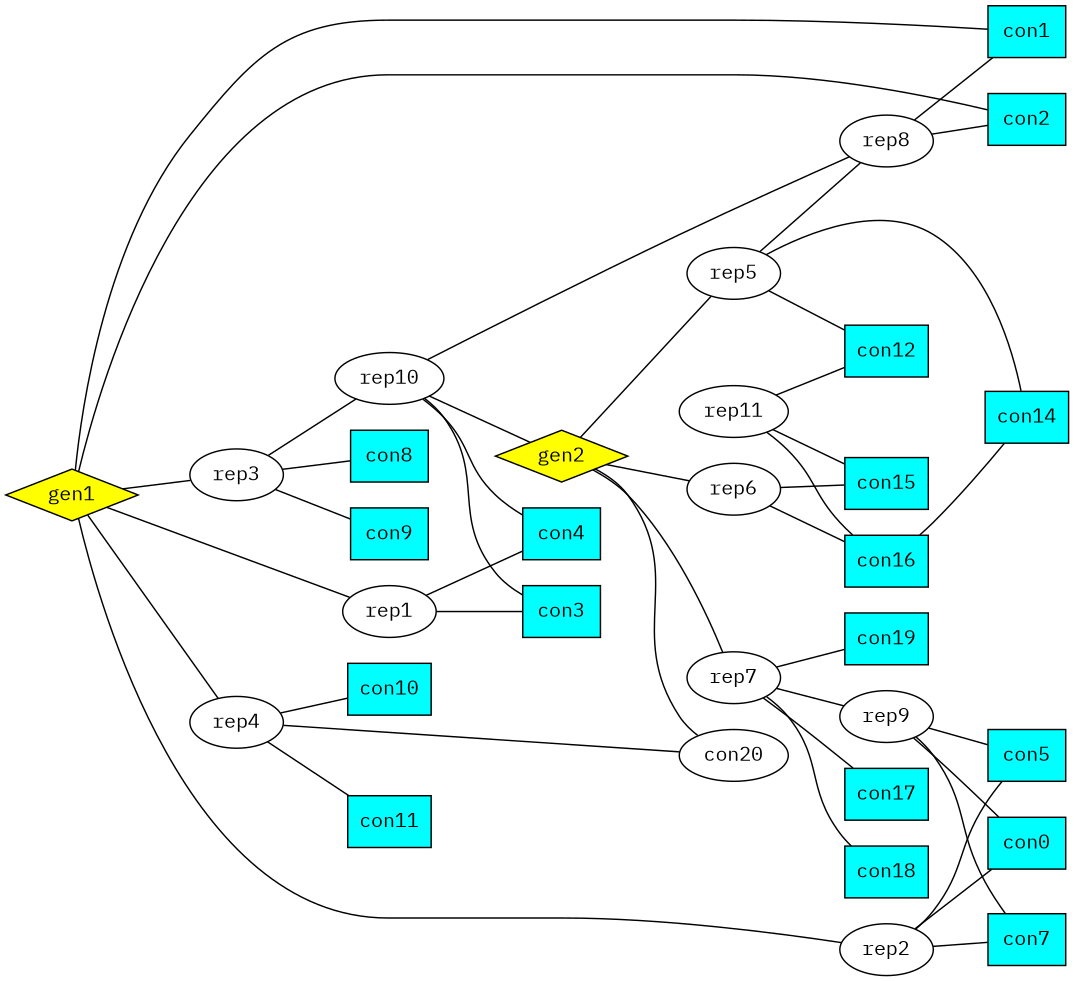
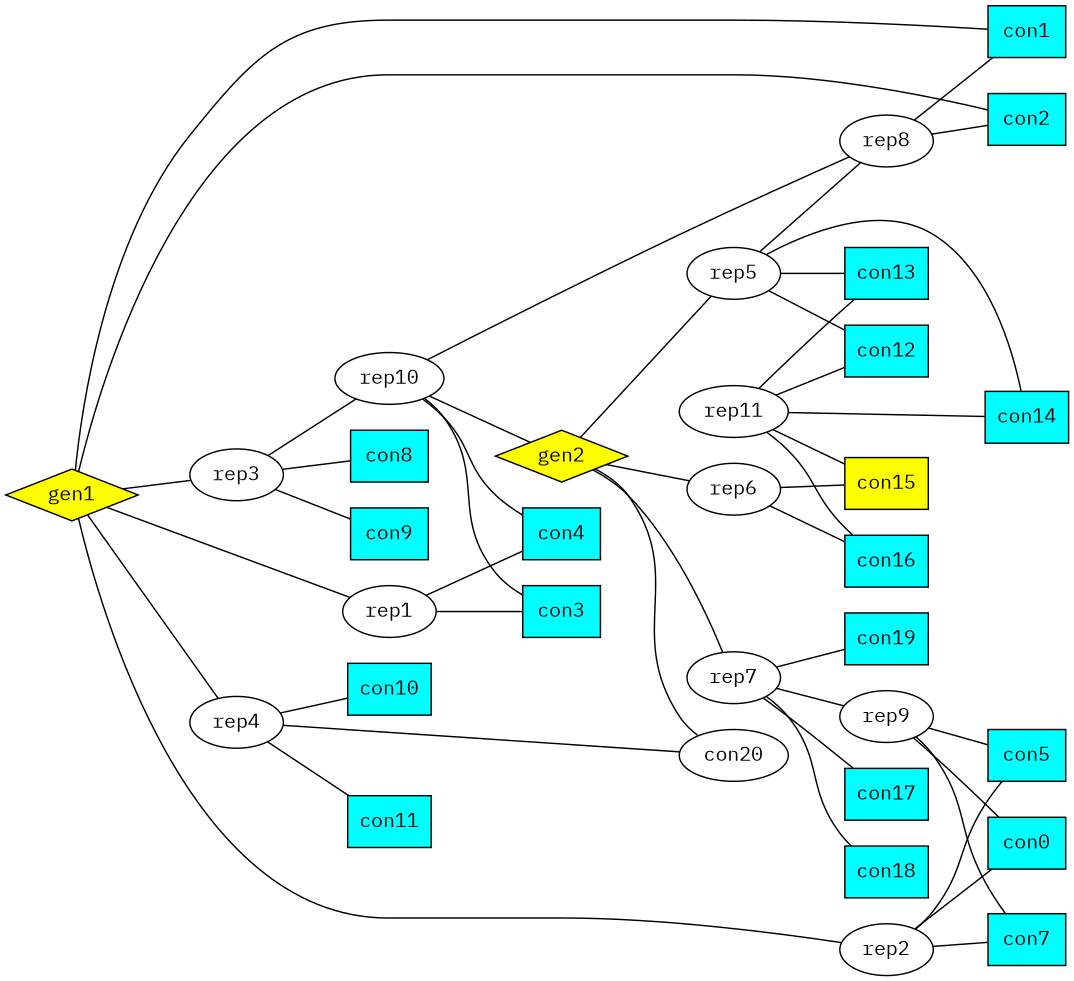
  graph {
    fontname="IBM Plex Mono"
    rankdir=LR
    node [fillcolor=cyan fontname="IBM Plex Mono" shape=box style=filled]
    edge [fontname="IBM Plex Mono"]
    gen1 [fillcolor=yellow shape=diamond]
    con1
    con2
    rep1 [fillcolor="" shape="" style=""]
    rep2 [fillcolor="" shape="" style=""]
    rep3 [fillcolor="" shape="" style=""]
    rep4 [fillcolor="" shape="" style=""]
    con3
    con4
    con5
    n11 [label=con0]
    con7
    con8
    con9
    rep10 [fillcolor="" shape="" style=""]
    con20 [fillcolor="" shape="" style=""]
    con10
    con11
    gen2 [fillcolor=yellow shape=diamond]
    rep5 [fillcolor="" shape="" style=""]
    rep6 [fillcolor="" shape="" style=""]
    rep7 [fillcolor="" shape="" style=""]
    con12
+   con13
    con14
    rep8 [fillcolor="" shape="" style=""]
-   con15
+   con15 [fillcolor=yellow]
    con16
    con17
    con18
    con19
    rep9 [fillcolor="" shape="" style=""]
    rep11 [fillcolor="" shape="" style=""]
    gen1 -- con1
    gen1 -- con2
    gen1 -- rep1
    gen1 -- rep2
    gen1 -- rep3
    gen1 -- rep4
    rep1 -- con3
    rep1 -- con4
    rep2 -- con5
    rep2 -- n11
    rep2 -- con7
    rep3 -- con8
    rep3 -- con9
    rep3 -- rep10
    rep4 -- con20
    rep4 -- con10
    rep4 -- con11
    rep10 -- con3
    rep10 -- con4
    rep10 -- gen2
    gen2 -- con20
    gen2 -- rep5
    gen2 -- rep6
    gen2 -- rep7
    rep5 -- con12
+   rep5 -- con13
    rep5 -- con14
    rep5 -- rep8
    rep6 -- con15
    rep6 -- con16
    rep7 -- con17
    rep7 -- con18
    rep7 -- con19
    rep7 -- rep9
    rep8 -- con1
    rep8 -- con2
    rep8 -- rep10
    rep9 -- con5
    rep9 -- n11
    rep9 -- con7
    rep11 -- con12
-   con16 -- con14
+   rep11 -- con13
+   rep11 -- con14
    rep11 -- con15
    rep11 -- con16
  }
